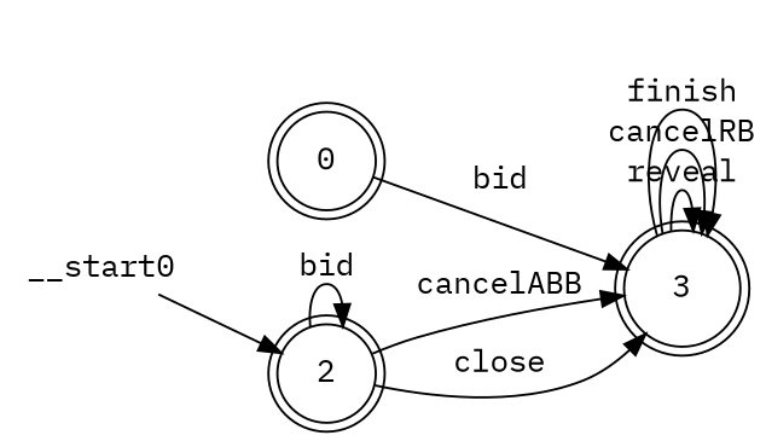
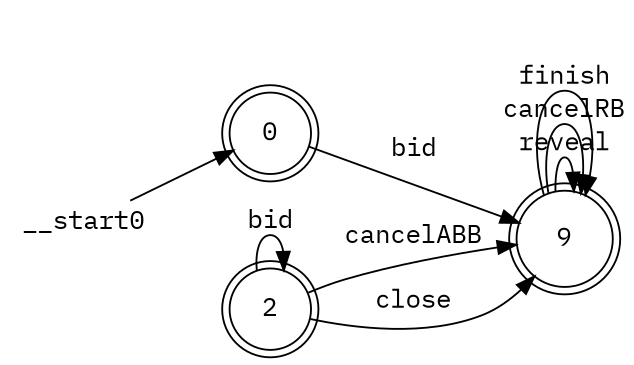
  digraph {
    fontname="IBM Plex Mono"
    rankdir=LR
    node [fontname="IBM Plex Mono" shape=doublecircle]
    edge [fontname="IBM Plex Mono"]
    n1 [label=0]
-   n2 [label=3]
+   n2 [label=9]
    n3 [label=2]
    __start0 [height=0 shape=none width=0]
    n1 -> n2 [label=bid]
    n2 -> n2 [label=reveal]
    n2 -> n2 [label=cancelRB]
    n2 -> n2 [label=finish]
    n3 -> n2 [label=cancelABB]
    n3 -> n2 [label=close]
    n3 -> n3 [label=bid]
-   __start0 -> n3
+   __start0 -> n1
  }
